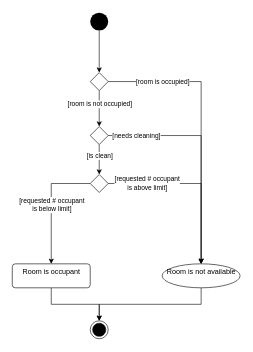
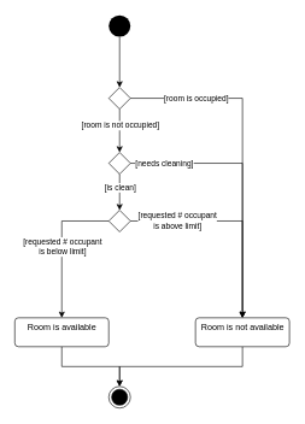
  <mxCell id="0" />
  <mxCell id="1" parent="0" />
  <mxCell id="2" style="edgeStyle=orthogonalEdgeStyle;rounded=0;orthogonalLoop=1;jettySize=auto;html=1;exitX=0.5;exitY=1;exitDx=0;exitDy=0;entryX=0.5;entryY=0;entryDx=0;entryDy=0;" edge="1" parent="1" source="3" target="8"><mxGeometry relative="1" as="geometry" /></mxCell>
  <mxCell id="3" value="" style="ellipse;fillColor=#000000;strokeColor=none;" vertex="1" parent="1"><mxGeometry x="150" y="20" width="30" height="30" as="geometry" /></mxCell>
  <mxCell id="4" style="edgeStyle=orthogonalEdgeStyle;rounded=0;orthogonalLoop=1;jettySize=auto;html=1;exitX=1;exitY=0.5;exitDx=0;exitDy=0;" edge="1" parent="1" source="8" target="12"><mxGeometry relative="1" as="geometry"><mxPoint x="350" y="180" as="targetPoint" /></mxGeometry></mxCell>
  <mxCell id="5" value="[room is occupied]" style="edgeLabel;html=1;align=center;verticalAlign=middle;resizable=0;points=[];" vertex="1" connectable="0" parent="4"><mxGeometry x="-0.488" y="1" relative="1" as="geometry"><mxPoint x="-27.5" y="1" as="offset" /></mxGeometry></mxCell>
  <mxCell id="6" style="edgeStyle=orthogonalEdgeStyle;rounded=0;orthogonalLoop=1;jettySize=auto;html=1;exitX=0.5;exitY=1;exitDx=0;exitDy=0;entryX=0.5;entryY=0;entryDx=0;entryDy=0;" edge="1" parent="1" source="8" target="18"><mxGeometry relative="1" as="geometry"><mxPoint x="165" y="210" as="targetPoint" /></mxGeometry></mxCell>
  <mxCell id="7" value="[room is not occupied]" style="edgeLabel;html=1;align=center;verticalAlign=middle;resizable=0;points=[];" vertex="1" connectable="0" parent="6"><mxGeometry x="-0.27" relative="1" as="geometry"><mxPoint as="offset" /></mxGeometry></mxCell>
  <mxCell id="8" value="" style="rhombus;" vertex="1" parent="1"><mxGeometry x="150" y="120" width="30" height="30" as="geometry" /></mxCell>
  <mxCell id="9" style="edgeStyle=orthogonalEdgeStyle;rounded=0;orthogonalLoop=1;jettySize=auto;html=1;exitX=0.5;exitY=1;exitDx=0;exitDy=0;" edge="1" parent="1" source="10" target="13"><mxGeometry relative="1" as="geometry" /></mxCell>
- <mxCell id="10" value="Room is occupant" style="html=1;align=center;verticalAlign=top;rounded=1;absoluteArcSize=1;arcSize=10;dashed=0;" vertex="1" parent="1"><mxGeometry x="20" y="439" width="130" height="40" as="geometry" /></mxCell>
+ <mxCell id="10" value="Room is available" style="html=1;align=center;verticalAlign=top;rounded=1;absoluteArcSize=1;arcSize=10;dashed=0;" vertex="1" parent="1"><mxGeometry x="20" y="439" width="130" height="40" as="geometry" /></mxCell>
  <mxCell id="11" style="edgeStyle=orthogonalEdgeStyle;rounded=0;orthogonalLoop=1;jettySize=auto;html=1;exitX=0.5;exitY=1;exitDx=0;exitDy=0;" edge="1" parent="1" source="12" target="13"><mxGeometry relative="1" as="geometry" /></mxCell>
- <mxCell id="12" value="Room is not available" style="ellipse;html=1;align=center;verticalAlign=top;absoluteArcSize=1;arcSize=10;dashed=0;" vertex="1" parent="1"><mxGeometry x="270" y="439" width="130" height="40" as="geometry" /></mxCell>
+ <mxCell id="12" value="Room is not available" style="html=1;align=center;verticalAlign=top;rounded=1;absoluteArcSize=1;arcSize=10;dashed=0;" vertex="1" parent="1"><mxGeometry x="270" y="439" width="130" height="40" as="geometry" /></mxCell>
  <mxCell id="13" value="" style="ellipse;html=1;shape=endState;fillColor=#000000;strokeColor=#000000;" vertex="1" parent="1"><mxGeometry x="150" y="534" width="30" height="30" as="geometry" /></mxCell>
  <mxCell id="14" style="edgeStyle=orthogonalEdgeStyle;rounded=0;orthogonalLoop=1;jettySize=auto;html=1;exitX=1;exitY=0.5;exitDx=0;exitDy=0;" edge="1" parent="1" source="18" target="12"><mxGeometry relative="1" as="geometry" /></mxCell>
  <mxCell id="15" value="[needs cleaning]" style="edgeLabel;html=1;align=center;verticalAlign=middle;resizable=0;points=[];" vertex="1" connectable="0" parent="14"><mxGeometry x="-0.752" relative="1" as="geometry"><mxPoint as="offset" /></mxGeometry></mxCell>
  <mxCell id="16" style="edgeStyle=orthogonalEdgeStyle;rounded=0;orthogonalLoop=1;jettySize=auto;html=1;exitX=0.5;exitY=1;exitDx=0;exitDy=0;entryX=0.5;entryY=0;entryDx=0;entryDy=0;" edge="1" parent="1" source="18" target="23"><mxGeometry relative="1" as="geometry"><mxPoint x="165" y="290" as="targetPoint" /></mxGeometry></mxCell>
  <mxCell id="17" value="[is clean]" style="edgeLabel;html=1;align=center;verticalAlign=middle;resizable=0;points=[];" vertex="1" connectable="0" parent="16"><mxGeometry x="-0.674" relative="1" as="geometry"><mxPoint y="10.34" as="offset" /></mxGeometry></mxCell>
  <mxCell id="18" value="" style="rhombus;" vertex="1" parent="1"><mxGeometry x="150" y="210" width="30" height="30" as="geometry" /></mxCell>
  <mxCell id="19" style="edgeStyle=orthogonalEdgeStyle;rounded=0;orthogonalLoop=1;jettySize=auto;html=1;exitX=0;exitY=0.5;exitDx=0;exitDy=0;" edge="1" parent="1" source="23" target="10"><mxGeometry relative="1" as="geometry" /></mxCell>
  <mxCell id="20" value="[requested # occupant&lt;br&gt;is below limit]" style="edgeLabel;html=1;align=center;verticalAlign=middle;resizable=0;points=[];" vertex="1" connectable="0" parent="19"><mxGeometry x="-0.248" y="-2" relative="1" as="geometry"><mxPoint x="2" y="25" as="offset" /></mxGeometry></mxCell>
  <mxCell id="21" style="edgeStyle=orthogonalEdgeStyle;rounded=0;orthogonalLoop=1;jettySize=auto;html=1;exitX=1;exitY=0.5;exitDx=0;exitDy=0;" edge="1" parent="1" source="23" target="12"><mxGeometry relative="1" as="geometry" /></mxCell>
  <mxCell id="22" value="[requested # occupant&lt;br&gt;is above limit]" style="edgeLabel;html=1;align=center;verticalAlign=middle;resizable=0;points=[];" vertex="1" connectable="0" parent="21"><mxGeometry x="-0.766" y="-1" relative="1" as="geometry"><mxPoint x="30" y="-1.01" as="offset" /></mxGeometry></mxCell>
  <mxCell id="23" value="" style="rhombus;" vertex="1" parent="1"><mxGeometry x="150" y="290" width="30" height="30" as="geometry" /></mxCell>
